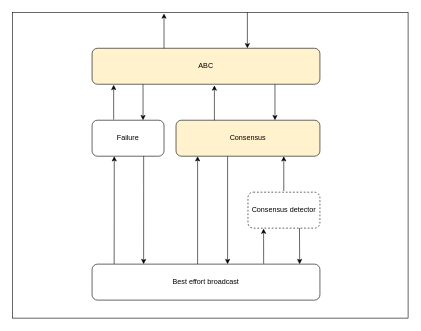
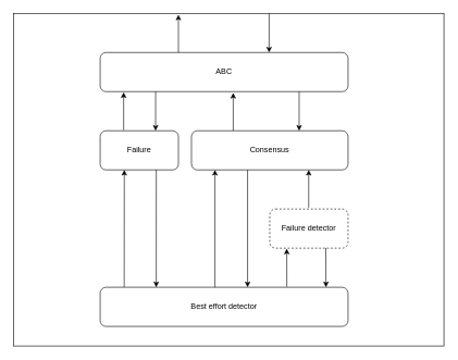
  <mxCell id="0" />
  <mxCell id="1" parent="0" />
  <mxCell id="2" value="" style="rounded=0;whiteSpace=wrap;html=1;fillColor=none;" vertex="1" parent="1"><mxGeometry x="20" y="20" width="660" height="510" as="geometry" /></mxCell>
- <mxCell id="3" value="ABC" style="rounded=1;whiteSpace=wrap;html=1;fillColor=#fff2cc;" parent="1" vertex="1"><mxGeometry x="153" y="80" width="380" height="60" as="geometry" /></mxCell>
+ <mxCell id="3" value="ABC" style="rounded=1;whiteSpace=wrap;html=1;" parent="1" vertex="1"><mxGeometry x="153" y="80" width="380" height="60" as="geometry" /></mxCell>
  <mxCell id="4" value="Failure" style="rounded=1;whiteSpace=wrap;html=1;" parent="1" vertex="1"><mxGeometry x="153" y="200" width="120" height="60" as="geometry" /></mxCell>
- <mxCell id="5" value="Consensus" style="rounded=1;whiteSpace=wrap;html=1;fillColor=#fff2cc;" parent="1" vertex="1"><mxGeometry x="293" y="200" width="240" height="60" as="geometry" /></mxCell>
- <mxCell id="6" value="Best effort broadcast" style="rounded=1;whiteSpace=wrap;html=1;" parent="1" vertex="1"><mxGeometry x="153" y="440" width="380" height="60" as="geometry" /></mxCell>
- <mxCell id="7" value="Consensus detector" style="rounded=1;whiteSpace=wrap;html=1;dashed=1;" parent="1" vertex="1"><mxGeometry x="413" y="320" width="120" height="60" as="geometry" /></mxCell>
+ <mxCell id="5" value="Consensus" style="rounded=1;whiteSpace=wrap;html=1;" parent="1" vertex="1"><mxGeometry x="293" y="200" width="240" height="60" as="geometry" /></mxCell>
+ <mxCell id="6" value="Best effort detector" style="rounded=1;whiteSpace=wrap;html=1;" parent="1" vertex="1"><mxGeometry x="153" y="440" width="380" height="60" as="geometry" /></mxCell>
+ <mxCell id="7" value="Failure detector" style="rounded=1;whiteSpace=wrap;html=1;dashed=1;" parent="1" vertex="1"><mxGeometry x="413" y="320" width="120" height="60" as="geometry" /></mxCell>
  <mxCell id="8" value="" style="endArrow=classic;html=1;rounded=1;entryX=0.911;entryY=0;entryDx=0;entryDy=0;entryPerimeter=0;exitX=0.716;exitY=0.995;exitDx=0;exitDy=0;exitPerimeter=0;" parent="1" source="7" target="6" edge="1"><mxGeometry width="50" height="50" relative="1" as="geometry"><mxPoint x="439" y="410" as="sourcePoint" /><mxPoint x="489" y="360" as="targetPoint" /></mxGeometry></mxCell>
  <mxCell id="9" value="" style="endArrow=classic;html=1;rounded=1;entryX=0.217;entryY=1.013;entryDx=0;entryDy=0;entryPerimeter=0;exitX=0.753;exitY=-0.013;exitDx=0;exitDy=0;exitPerimeter=0;" parent="1" source="6" target="7" edge="1"><mxGeometry width="50" height="50" relative="1" as="geometry"><mxPoint x="389" y="360" as="sourcePoint" /><mxPoint x="389" y="420" as="targetPoint" /></mxGeometry></mxCell>
  <mxCell id="10" value="" style="endArrow=classic;html=1;rounded=1;entryX=0.217;entryY=1.013;entryDx=0;entryDy=0;entryPerimeter=0;exitX=0.753;exitY=-0.013;exitDx=0;exitDy=0;exitPerimeter=0;" parent="1" edge="1"><mxGeometry width="50" height="50" relative="1" as="geometry"><mxPoint x="472.71" y="318" as="sourcePoint" /><mxPoint x="472.71" y="260" as="targetPoint" /></mxGeometry></mxCell>
  <mxCell id="11" value="" style="endArrow=classic;html=1;rounded=1;exitX=0.717;exitY=1;exitDx=0;exitDy=0;exitPerimeter=0;" parent="1" edge="1"><mxGeometry width="50" height="50" relative="1" as="geometry"><mxPoint x="239.04" y="260" as="sourcePoint" /><mxPoint x="239" y="440" as="targetPoint" /></mxGeometry></mxCell>
  <mxCell id="12" value="" style="endArrow=classic;html=1;rounded=1;exitX=0.068;exitY=-0.006;exitDx=0;exitDy=0;exitPerimeter=0;" parent="1" edge="1"><mxGeometry width="50" height="50" relative="1" as="geometry"><mxPoint x="189.84" y="439.64" as="sourcePoint" /><mxPoint x="190" y="260" as="targetPoint" /></mxGeometry></mxCell>
  <mxCell id="13" value="" style="endArrow=classic;html=1;rounded=1;exitX=0.068;exitY=-0.006;exitDx=0;exitDy=0;exitPerimeter=0;" parent="1" edge="1"><mxGeometry width="50" height="50" relative="1" as="geometry"><mxPoint x="329" y="440" as="sourcePoint" /><mxPoint x="329" y="260" as="targetPoint" /></mxGeometry></mxCell>
  <mxCell id="14" value="" style="endArrow=classic;html=1;rounded=1;exitX=0.717;exitY=1;exitDx=0;exitDy=0;exitPerimeter=0;" parent="1" edge="1"><mxGeometry width="50" height="50" relative="1" as="geometry"><mxPoint x="379" y="260" as="sourcePoint" /><mxPoint x="379" y="440" as="targetPoint" /></mxGeometry></mxCell>
  <mxCell id="15" value="" style="endArrow=classic;html=1;rounded=1;entryX=0.217;entryY=1.013;entryDx=0;entryDy=0;entryPerimeter=0;exitX=0.753;exitY=-0.013;exitDx=0;exitDy=0;exitPerimeter=0;" parent="1" edge="1"><mxGeometry width="50" height="50" relative="1" as="geometry"><mxPoint x="189" y="199" as="sourcePoint" /><mxPoint x="189" y="141" as="targetPoint" /></mxGeometry></mxCell>
  <mxCell id="16" value="" style="endArrow=classic;html=1;rounded=1;entryX=0.911;entryY=0;entryDx=0;entryDy=0;entryPerimeter=0;exitX=0.716;exitY=0.995;exitDx=0;exitDy=0;exitPerimeter=0;" parent="1" edge="1"><mxGeometry width="50" height="50" relative="1" as="geometry"><mxPoint x="458" y="140" as="sourcePoint" /><mxPoint x="458" y="200" as="targetPoint" /></mxGeometry></mxCell>
  <mxCell id="17" value="" style="endArrow=classic;html=1;rounded=1;entryX=0.217;entryY=1.013;entryDx=0;entryDy=0;entryPerimeter=0;exitX=0.753;exitY=-0.013;exitDx=0;exitDy=0;exitPerimeter=0;" parent="1" edge="1"><mxGeometry width="50" height="50" relative="1" as="geometry"><mxPoint x="357" y="200" as="sourcePoint" /><mxPoint x="357" y="142" as="targetPoint" /></mxGeometry></mxCell>
  <mxCell id="18" value="" style="endArrow=classic;html=1;rounded=1;entryX=0.911;entryY=0;entryDx=0;entryDy=0;entryPerimeter=0;exitX=0.716;exitY=0.995;exitDx=0;exitDy=0;exitPerimeter=0;" parent="1" edge="1"><mxGeometry width="50" height="50" relative="1" as="geometry"><mxPoint x="238" y="140" as="sourcePoint" /><mxPoint x="238" y="200" as="targetPoint" /></mxGeometry></mxCell>
  <mxCell id="19" value="" style="endArrow=classic;html=1;rounded=1;entryX=0.911;entryY=0;entryDx=0;entryDy=0;entryPerimeter=0;exitX=0.716;exitY=0.995;exitDx=0;exitDy=0;exitPerimeter=0;" parent="1" edge="1"><mxGeometry width="50" height="50" relative="1" as="geometry"><mxPoint x="412" y="20" as="sourcePoint" /><mxPoint x="412" y="80" as="targetPoint" /></mxGeometry></mxCell>
  <mxCell id="20" value="" style="endArrow=classic;html=1;rounded=1;entryX=0.217;entryY=1.013;entryDx=0;entryDy=0;entryPerimeter=0;exitX=0.753;exitY=-0.013;exitDx=0;exitDy=0;exitPerimeter=0;" parent="1" edge="1"><mxGeometry width="50" height="50" relative="1" as="geometry"><mxPoint x="273" y="80" as="sourcePoint" /><mxPoint x="273" y="22" as="targetPoint" /></mxGeometry></mxCell>
